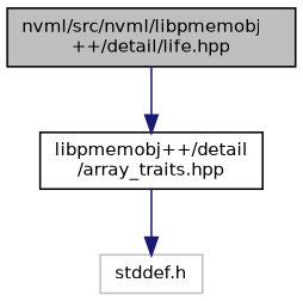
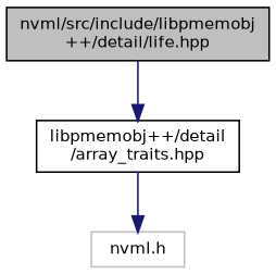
  digraph {
    node [color=black fillcolor=white fontname=Helvetica fontsize=10 shape=record style=filled]
    edge [color=midnightblue fontname=Helvetica fontsize=10 labelfontname=Helvetica labelfontsize=10 style=solid]
-   n1 [fillcolor=grey75 fontcolor=black height=0.2 label="nvml/src/nvml/libpmemobj\l++/detail/life.hpp" width=0.4]
+   n1 [fillcolor=grey75 fontcolor=black height=0.2 label="nvml/src/include/libpmemobj\l++/detail/life.hpp" width=0.4]
    n2 [height=0.2 label="libpmemobj++/detail\l/array_traits.hpp" width=0.4]
-   n3 [color=grey75 height=0.2 label="stddef.h" width=0.4]
+   n3 [color=grey75 height=0.2 label="nvml.h" width=0.4]
    n1 -> n2
    n2 -> n3
  }
